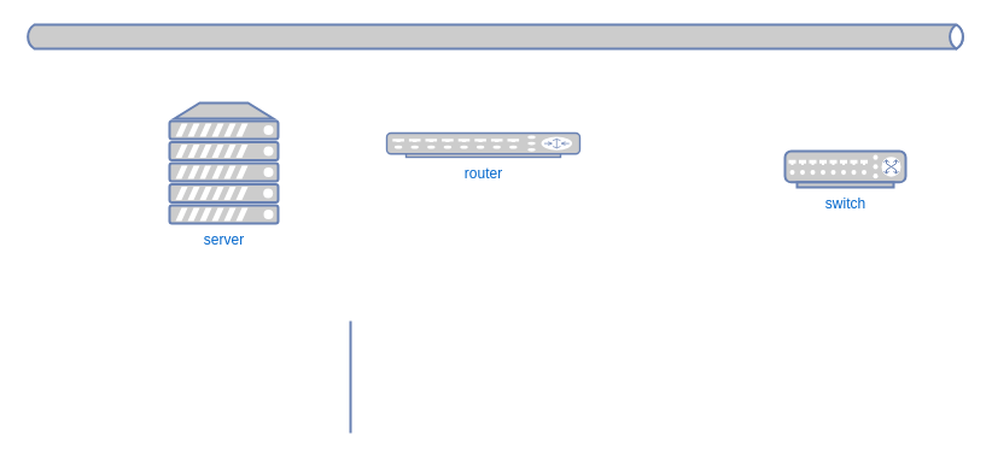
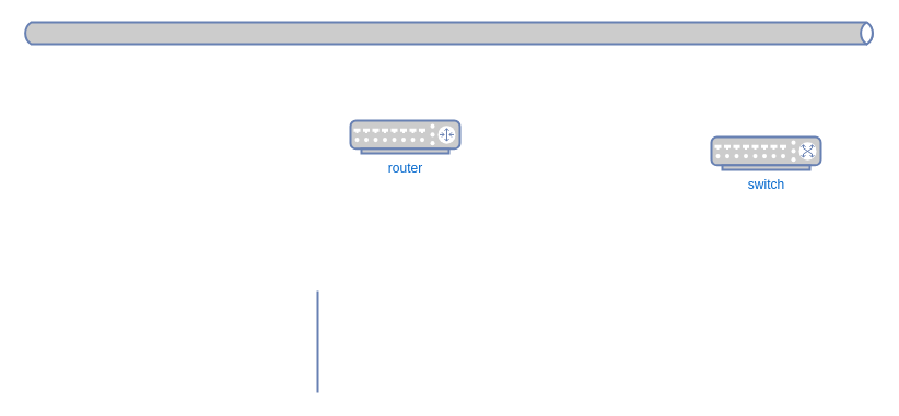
  <mxCell id="0" />
  <mxCell id="1" parent="0" />
- <mxCell id="2" value="router" style="fontColor=#0066CC;verticalAlign=top;verticalLabelPosition=bottom;labelPosition=center;align=center;html=1;fillColor=#CCCCCC;strokeColor=#6881B3;gradientColor=none;gradientDirection=north;strokeWidth=2;shape=mxgraph.networks.router;rounded=1;shadow=0;comic=0;labelBackgroundColor=#ffffff;" vertex="1" parent="1"><mxGeometry x="320" y="110" width="160" height="20" as="geometry" /></mxCell>
- <mxCell id="3" value="server" style="fontColor=#0066CC;verticalAlign=top;verticalLabelPosition=bottom;labelPosition=center;align=center;html=1;fillColor=#CCCCCC;strokeColor=#6881B3;gradientColor=none;gradientDirection=north;strokeWidth=2;shape=mxgraph.networks.server;rounded=1;shadow=0;comic=0;labelBackgroundColor=#ffffff;" vertex="1" parent="1"><mxGeometry x="140" y="85" width="90" height="100" as="geometry" /></mxCell>
+ <mxCell id="2" value="router" style="fontColor=#0066CC;verticalAlign=top;verticalLabelPosition=bottom;labelPosition=center;align=center;html=1;fillColor=#CCCCCC;strokeColor=#6881B3;gradientColor=none;gradientDirection=north;strokeWidth=2;shape=mxgraph.networks.router;rounded=1;shadow=0;comic=0;labelBackgroundColor=#ffffff;" vertex="1" parent="1"><mxGeometry x="320" y="110" width="100" height="30" as="geometry" /></mxCell>
  <mxCell id="4" value="switch" style="fontColor=#0066CC;verticalAlign=top;verticalLabelPosition=bottom;labelPosition=center;align=center;html=1;fillColor=#CCCCCC;strokeColor=#6881B3;gradientColor=none;gradientDirection=north;strokeWidth=2;shape=mxgraph.networks.switch;rounded=1;shadow=0;comic=0;labelBackgroundColor=#ffffff;" vertex="1" parent="1"><mxGeometry x="650" y="125" width="100" height="30" as="geometry" /></mxCell>
  <mxCell id="5" value="" style="html=1;fillColor=#CCCCCC;strokeColor=#6881B3;gradientColor=none;gradientDirection=north;strokeWidth=2;shape=mxgraph.networks.bus;gradientColor=none;gradientDirection=north;fontColor=#ffffff;perimeter=backbonePerimeter;backboneSize=20;rounded=1;shadow=0;comic=0;labelBackgroundColor=#ffffff;" vertex="1" parent="1"><mxGeometry x="20" y="20" width="780" height="20" as="geometry" /></mxCell>
  <mxCell id="6" value="" style="strokeColor=#6881B3;edgeStyle=none;rounded=0;endArrow=none;html=1;strokeWidth=2;labelBackgroundColor=none;fontFamily=Verdana;fontSize=28;fontColor=#0066CC;entryX=0.5;entryY=0;entryPerimeter=0;" edge="1" parent="1"><mxGeometry relative="1" as="geometry"><mxPoint x="290" y="266" as="sourcePoint" /><mxPoint x="290" y="359" as="targetPoint" /></mxGeometry></mxCell>
